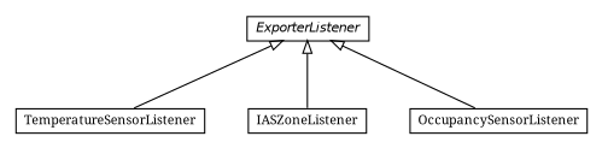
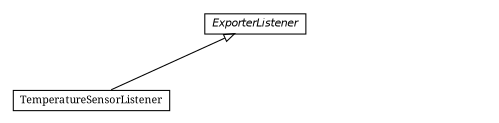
  digraph {
    fontname="Noto Serif"
    nodesep=0.25
    ranksep=0.5
    node [fontcolor=black fontname="Noto Serif" fontsize=10.0 shape=plaintext]
    edge [arrowtail=empty dir=back fontname="Noto Serif" fontsize=10 headport=p labelfontname=Helvetica labelfontsize=10 tailport=p]
    n1 [label=<<table title="org.universAAL.hw.exporter.zigbee.ha.devices.listeners.TemperatureSensorListener" border="0" cellborder="1" cellspacing="0" cellpadding="2" port="p" href="./TemperatureSensorListener.html"> 		<tr><td><table border="0" cellspacing="0" cellpadding="1"> <tr><td align="center" balign="center"> TemperatureSensorListener </td></tr> 		</table></td></tr> 		</table>>]
-   n2 [label=<<table title="org.universAAL.hw.exporter.zigbee.ha.devices.listeners.IASZoneListener" border="0" cellborder="1" cellspacing="0" cellpadding="2" port="p" href="./IASZoneListener.html"> 		<tr><td><table border="0" cellspacing="0" cellpadding="1"> <tr><td align="center" balign="center"> IASZoneListener </td></tr> 		</table></td></tr> 		</table>>]
-   n3 [label=<<table title="org.universAAL.hw.exporter.zigbee.ha.devices.listeners.OccupancySensorListener" border="0" cellborder="1" cellspacing="0" cellpadding="2" port="p" href="./OccupancySensorListener.html"> 		<tr><td><table border="0" cellspacing="0" cellpadding="1"> <tr><td align="center" balign="center"> OccupancySensorListener </td></tr> 		</table></td></tr> 		</table>>]
    n4 [label=<<table title="org.universAAL.hw.exporter.zigbee.ha.devices.listeners.ExporterListener" border="0" cellborder="1" cellspacing="0" cellpadding="2" port="p" href="./ExporterListener.html"> 		<tr><td><table border="0" cellspacing="0" cellpadding="1"> <tr><td align="center" balign="center"><font face="Helvetica-Oblique"> ExporterListener </font></td></tr> 		</table></td></tr> 		</table>>]
    n4 -> n1
-   n4 -> n2
-   n4 -> n3
  }
